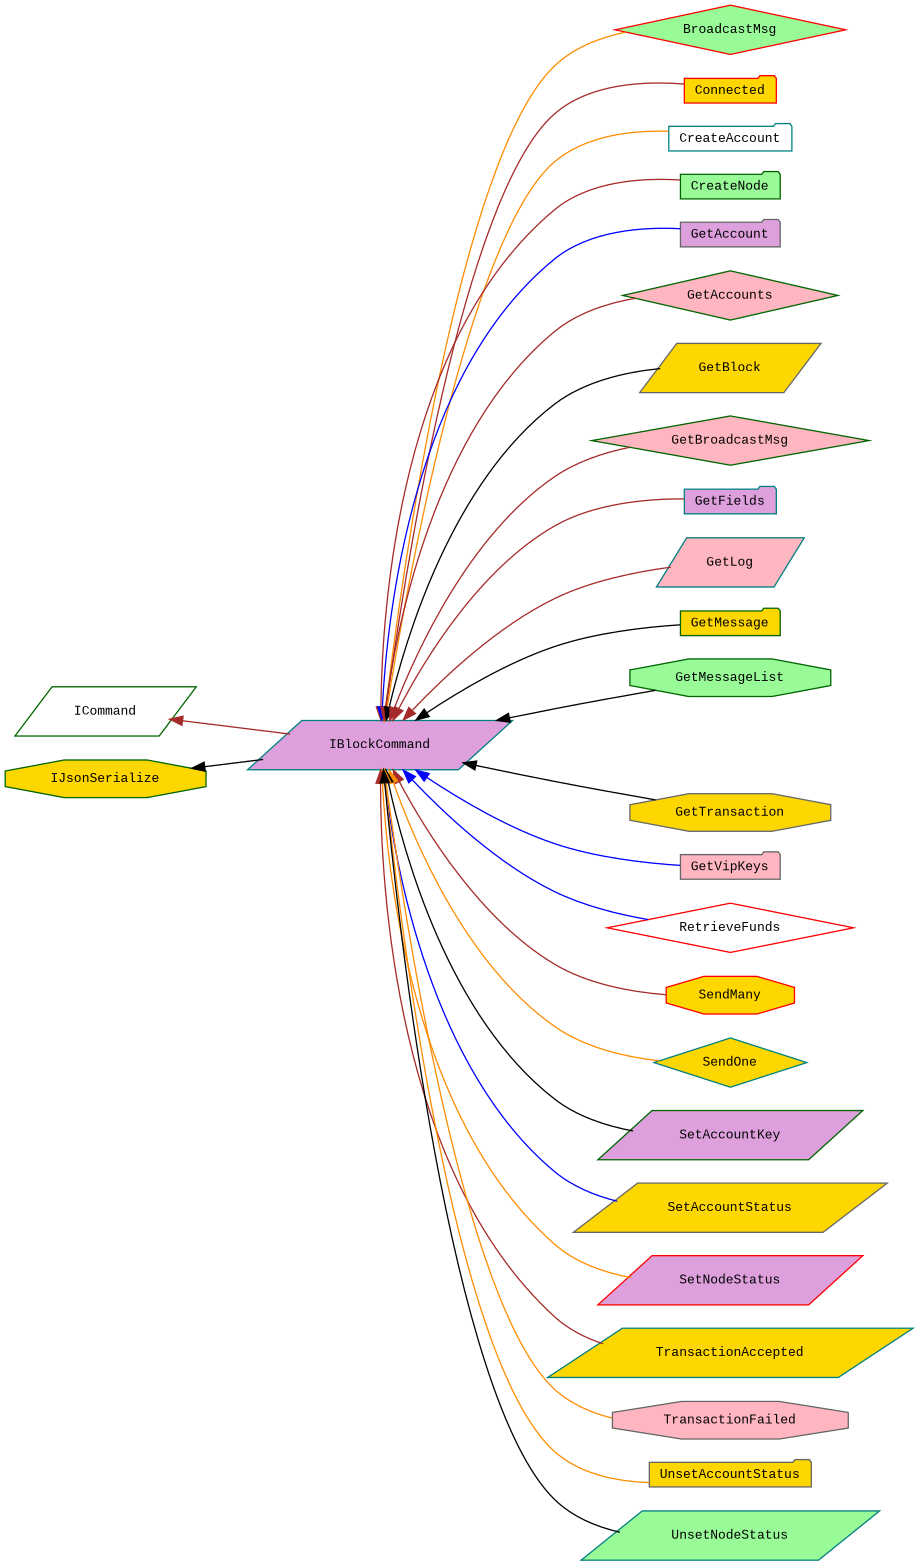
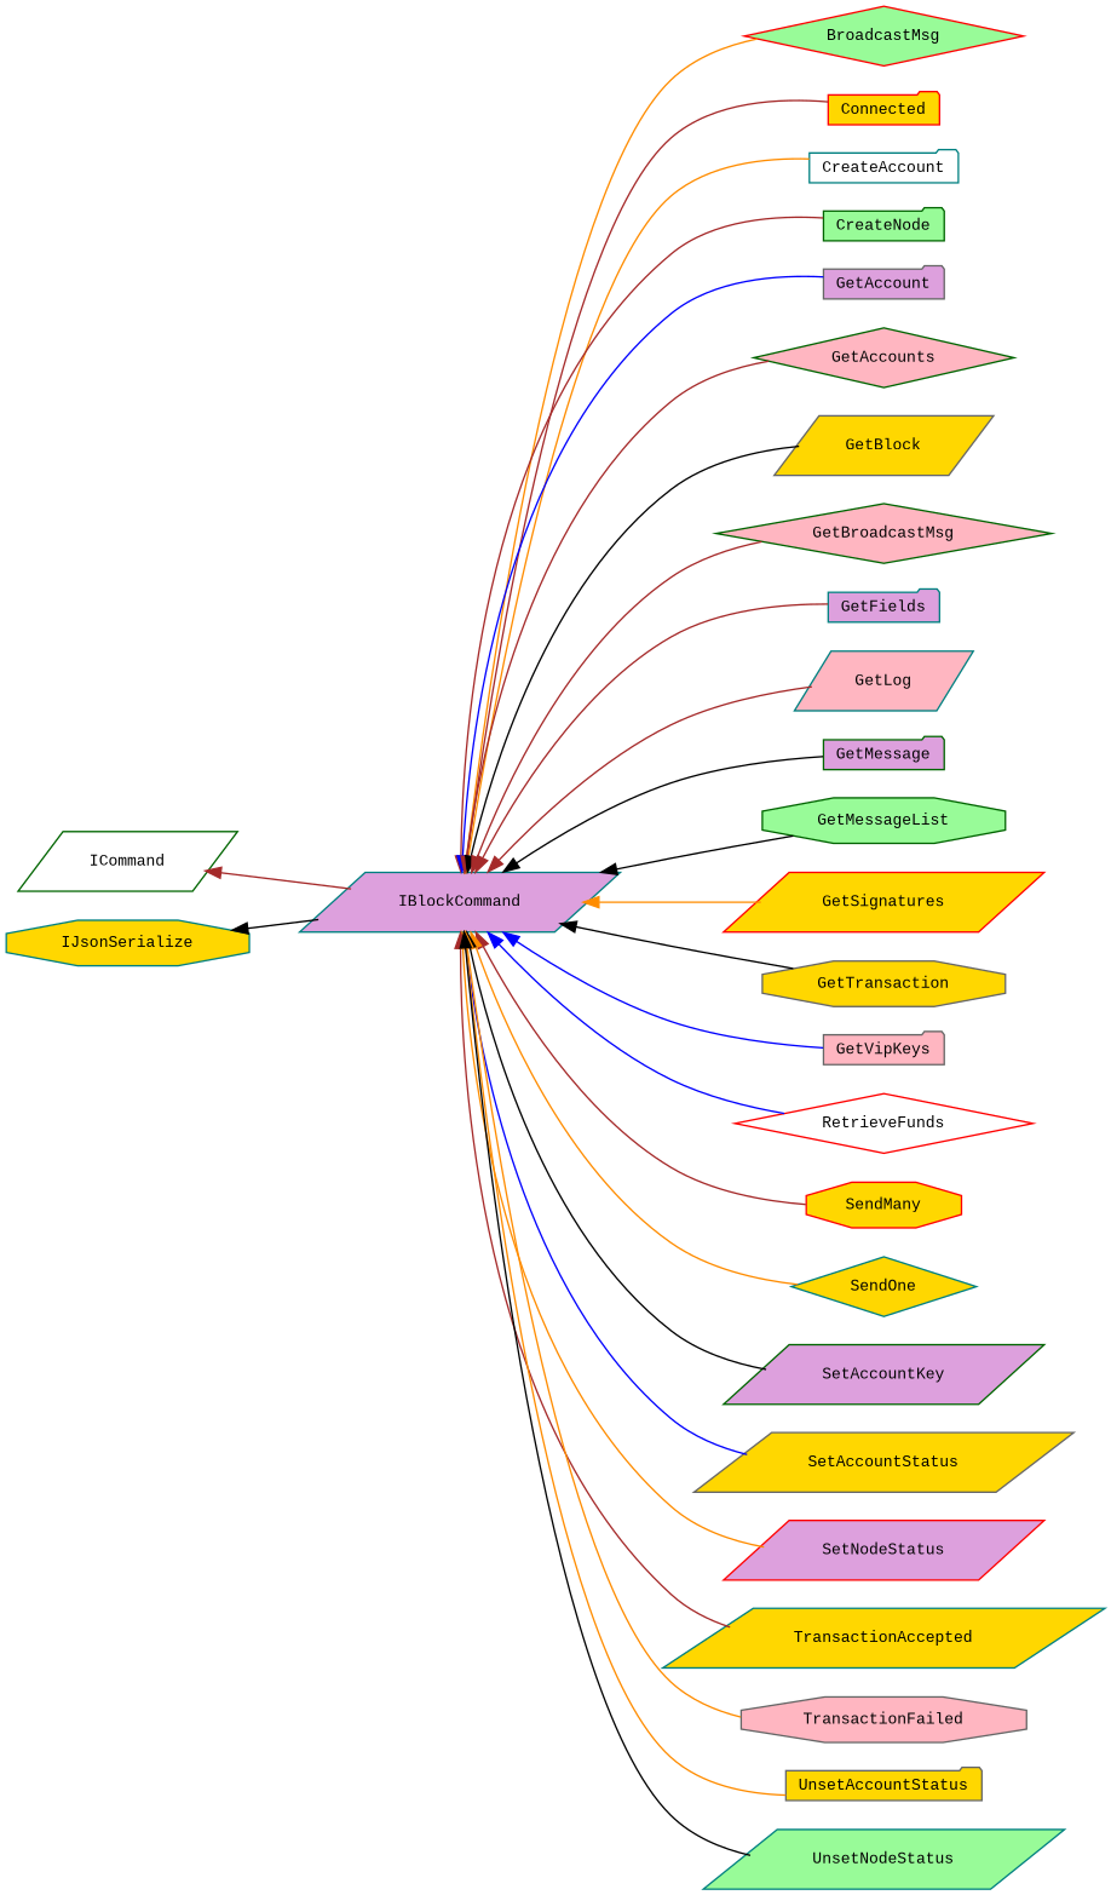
  digraph {
    fontname="Liberation Mono"
    rankdir=LR
    node [color=teal fillcolor=gold fontname="Liberation Mono" fontsize=10 shape=parallelogram style=filled]
    edge [color=brown dir=back fontname="Liberation Mono" fontsize=10 labelfontname=Helvetica labelfontsize=10 style=solid]
    n1 [fillcolor=plum fontcolor=black height=0.2 label=IBlockCommand width=0.4]
    n2 [color=red fillcolor=palegreen height=0.2 label=BroadcastMsg shape=diamond width=0.4]
    n3 [color=red height=0.2 label=Connected shape=folder width=0.4]
    n4 [fillcolor=white height=0.2 label=CreateAccount shape=folder width=0.4]
    n5 [color=darkgreen fillcolor=palegreen height=0.2 label=CreateNode shape=folder width=0.4]
    n6 [color=gray40 fillcolor=plum height=0.2 label=GetAccount shape=folder width=0.4]
    n7 [color=darkgreen fillcolor=lightpink height=0.2 label=GetAccounts shape=diamond width=0.4]
    n8 [color=gray40 height=0.2 label=GetBlock width=0.4]
    n9 [color=darkgreen fillcolor=lightpink height=0.2 label=GetBroadcastMsg shape=diamond width=0.4]
    n10 [fillcolor=plum height=0.2 label=GetFields shape=folder width=0.4]
    n11 [fillcolor=lightpink height=0.2 label=GetLog width=0.4]
-   n12 [color=darkgreen height=0.2 label=GetMessage shape=folder width=0.4]
+   n12 [color=darkgreen fillcolor=plum height=0.2 label=GetMessage shape=folder width=0.4]
    n13 [color=darkgreen fillcolor=palegreen height=0.2 label=GetMessageList shape=octagon width=0.4]
+   n14 [color=red height=0.2 label=GetSignatures width=0.4]
    n15 [color=gray40 height=0.2 label=GetTransaction shape=octagon width=0.4]
    n16 [color=gray40 fillcolor=lightpink height=0.2 label=GetVipKeys shape=folder width=0.4]
    n17 [color=red fillcolor=white height=0.2 label=RetrieveFunds shape=diamond width=0.4]
    n18 [color=red height=0.2 label=SendMany shape=octagon width=0.4]
    n19 [height=0.2 label=SendOne shape=diamond width=0.4]
    n20 [color=darkgreen fillcolor=plum height=0.2 label=SetAccountKey width=0.4]
    n21 [color=gray40 height=0.2 label=SetAccountStatus width=0.4]
    n22 [color=red fillcolor=plum height=0.2 label=SetNodeStatus width=0.4]
    n23 [height=0.2 label=TransactionAccepted width=0.4]
    n24 [color=gray40 fillcolor=lightpink height=0.2 label=TransactionFailed shape=octagon width=0.4]
    n25 [color=gray40 height=0.2 label=UnsetAccountStatus shape=folder width=0.4]
    n26 [fillcolor=palegreen height=0.2 label=UnsetNodeStatus width=0.4]
    n27 [color=darkgreen fillcolor=white height=0.2 label=ICommand width=0.4]
-   n28 [color=darkgreen height=0.2 label=IJsonSerialize shape=octagon width=0.4]
+   n28 [height=0.2 label=IJsonSerialize shape=octagon width=0.4]
    n1 -> n2 [color=darkorange]
    n1 -> n3
    n1 -> n4 [color=darkorange]
    n1 -> n5
    n1 -> n6 [color=blue]
    n1 -> n7
    n1 -> n8 [color=black]
    n1 -> n9
    n1 -> n10
    n1 -> n11
    n1 -> n12 [color=black]
    n1 -> n13 [color=black]
+   n1 -> n14 [color=darkorange]
    n1 -> n15 [color=black]
    n1 -> n16 [color=blue]
    n1 -> n17 [color=blue]
    n1 -> n18
    n1 -> n19 [color=darkorange]
    n1 -> n20 [color=black]
    n1 -> n21 [color=blue]
    n1 -> n22 [color=darkorange]
    n1 -> n23
    n1 -> n24 [color=darkorange]
    n1 -> n25 [color=darkorange]
    n1 -> n26 [color=black]
    n27 -> n1
    n28 -> n1 [color=black]
  }
